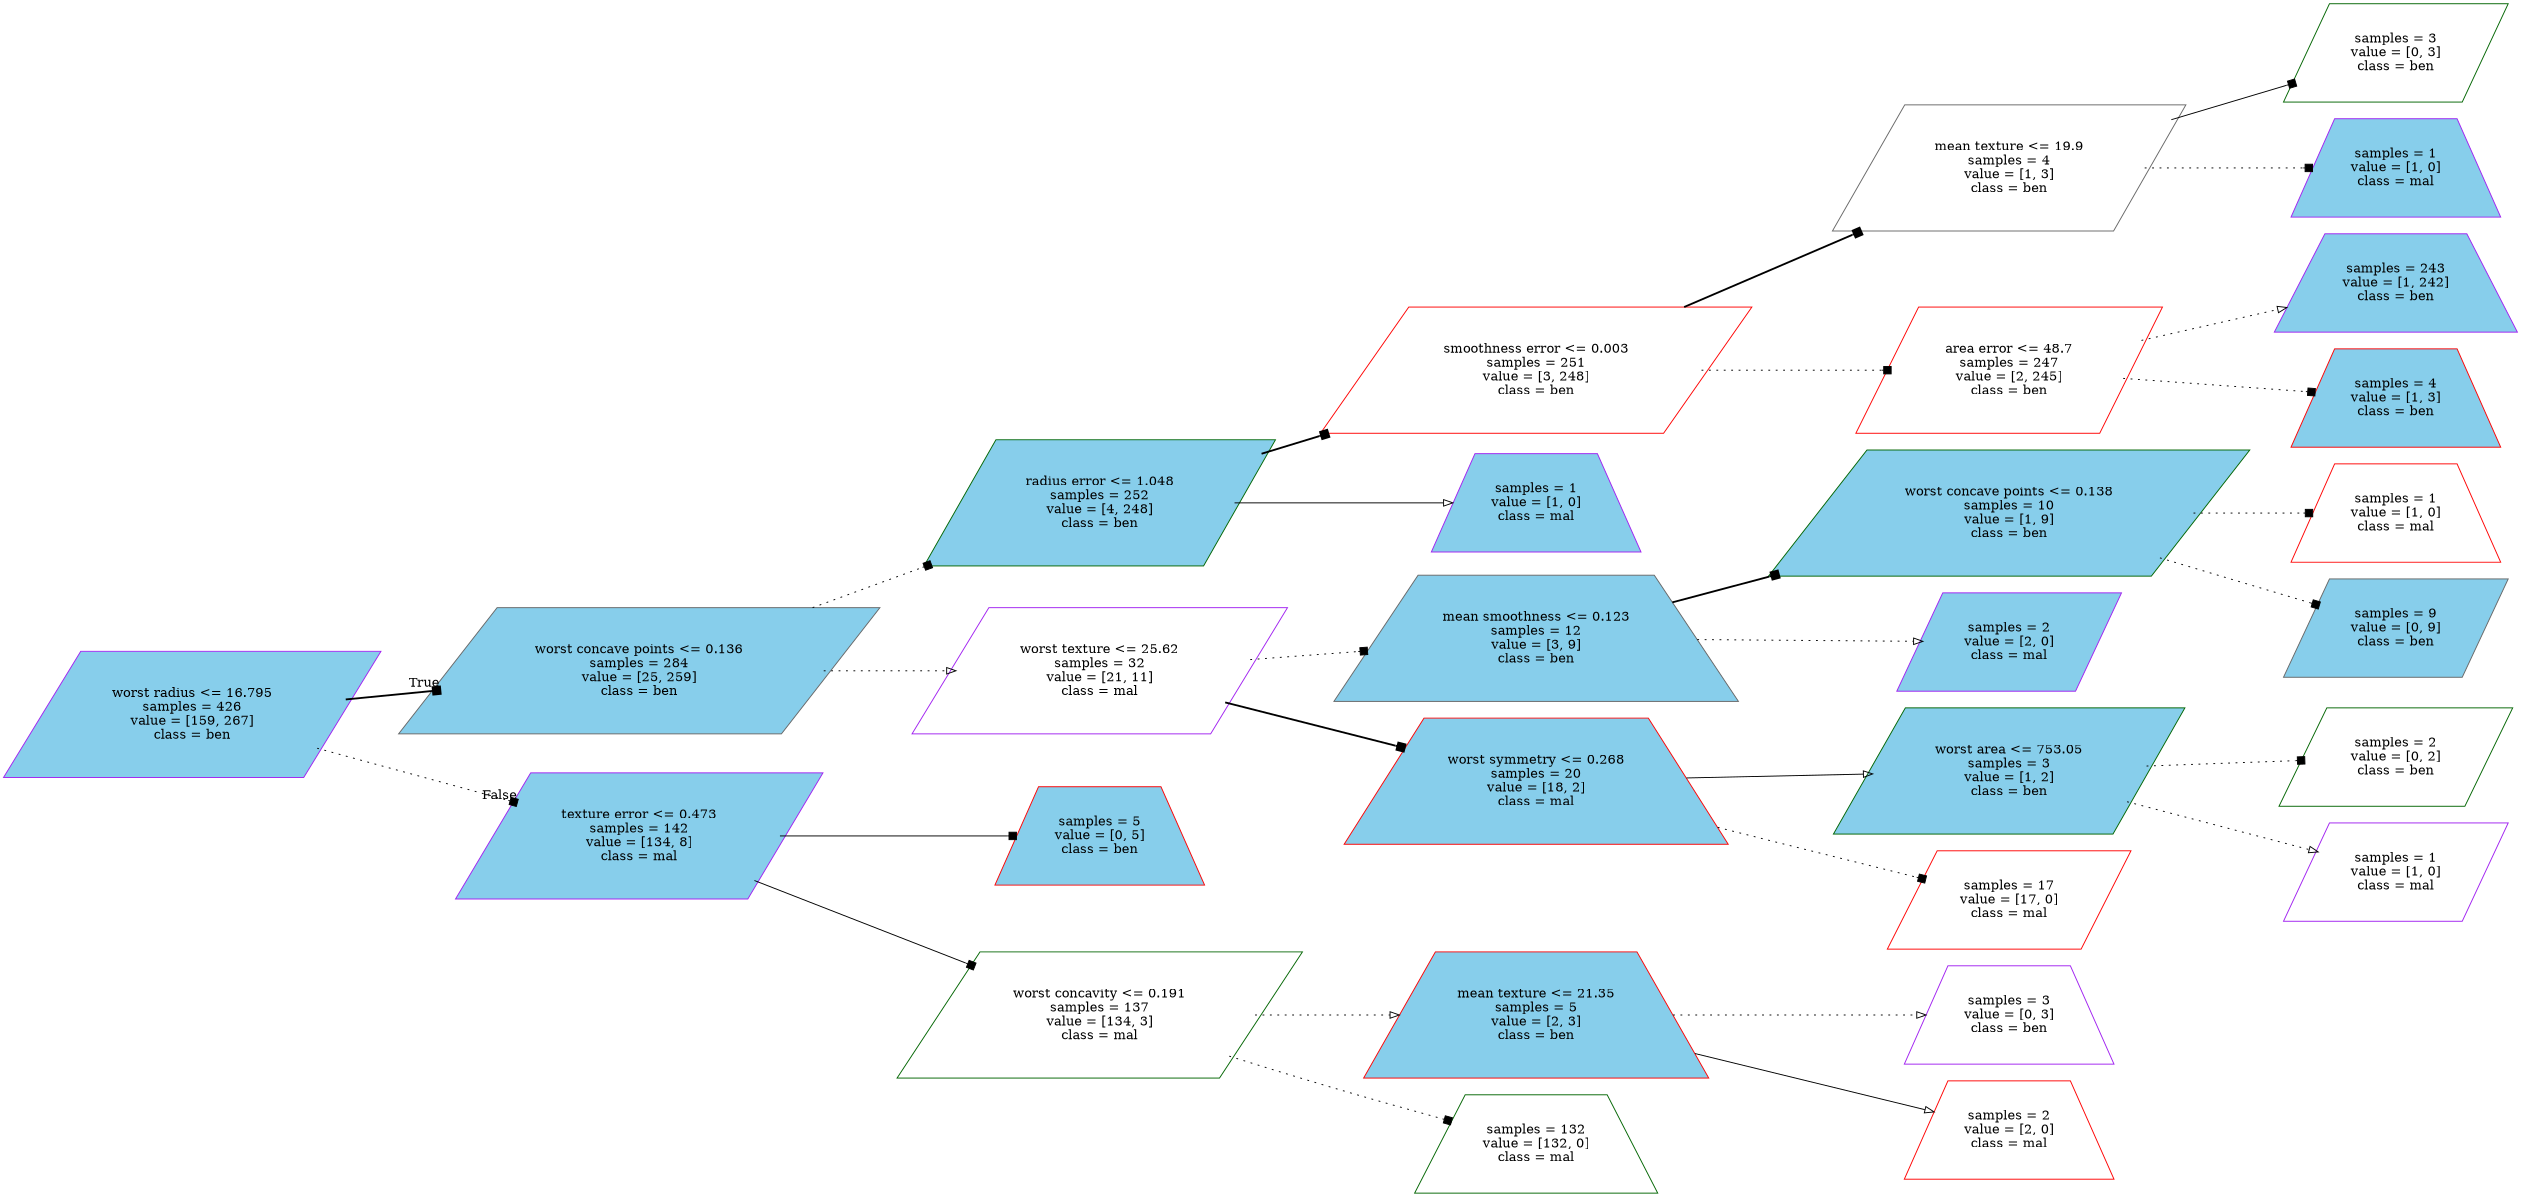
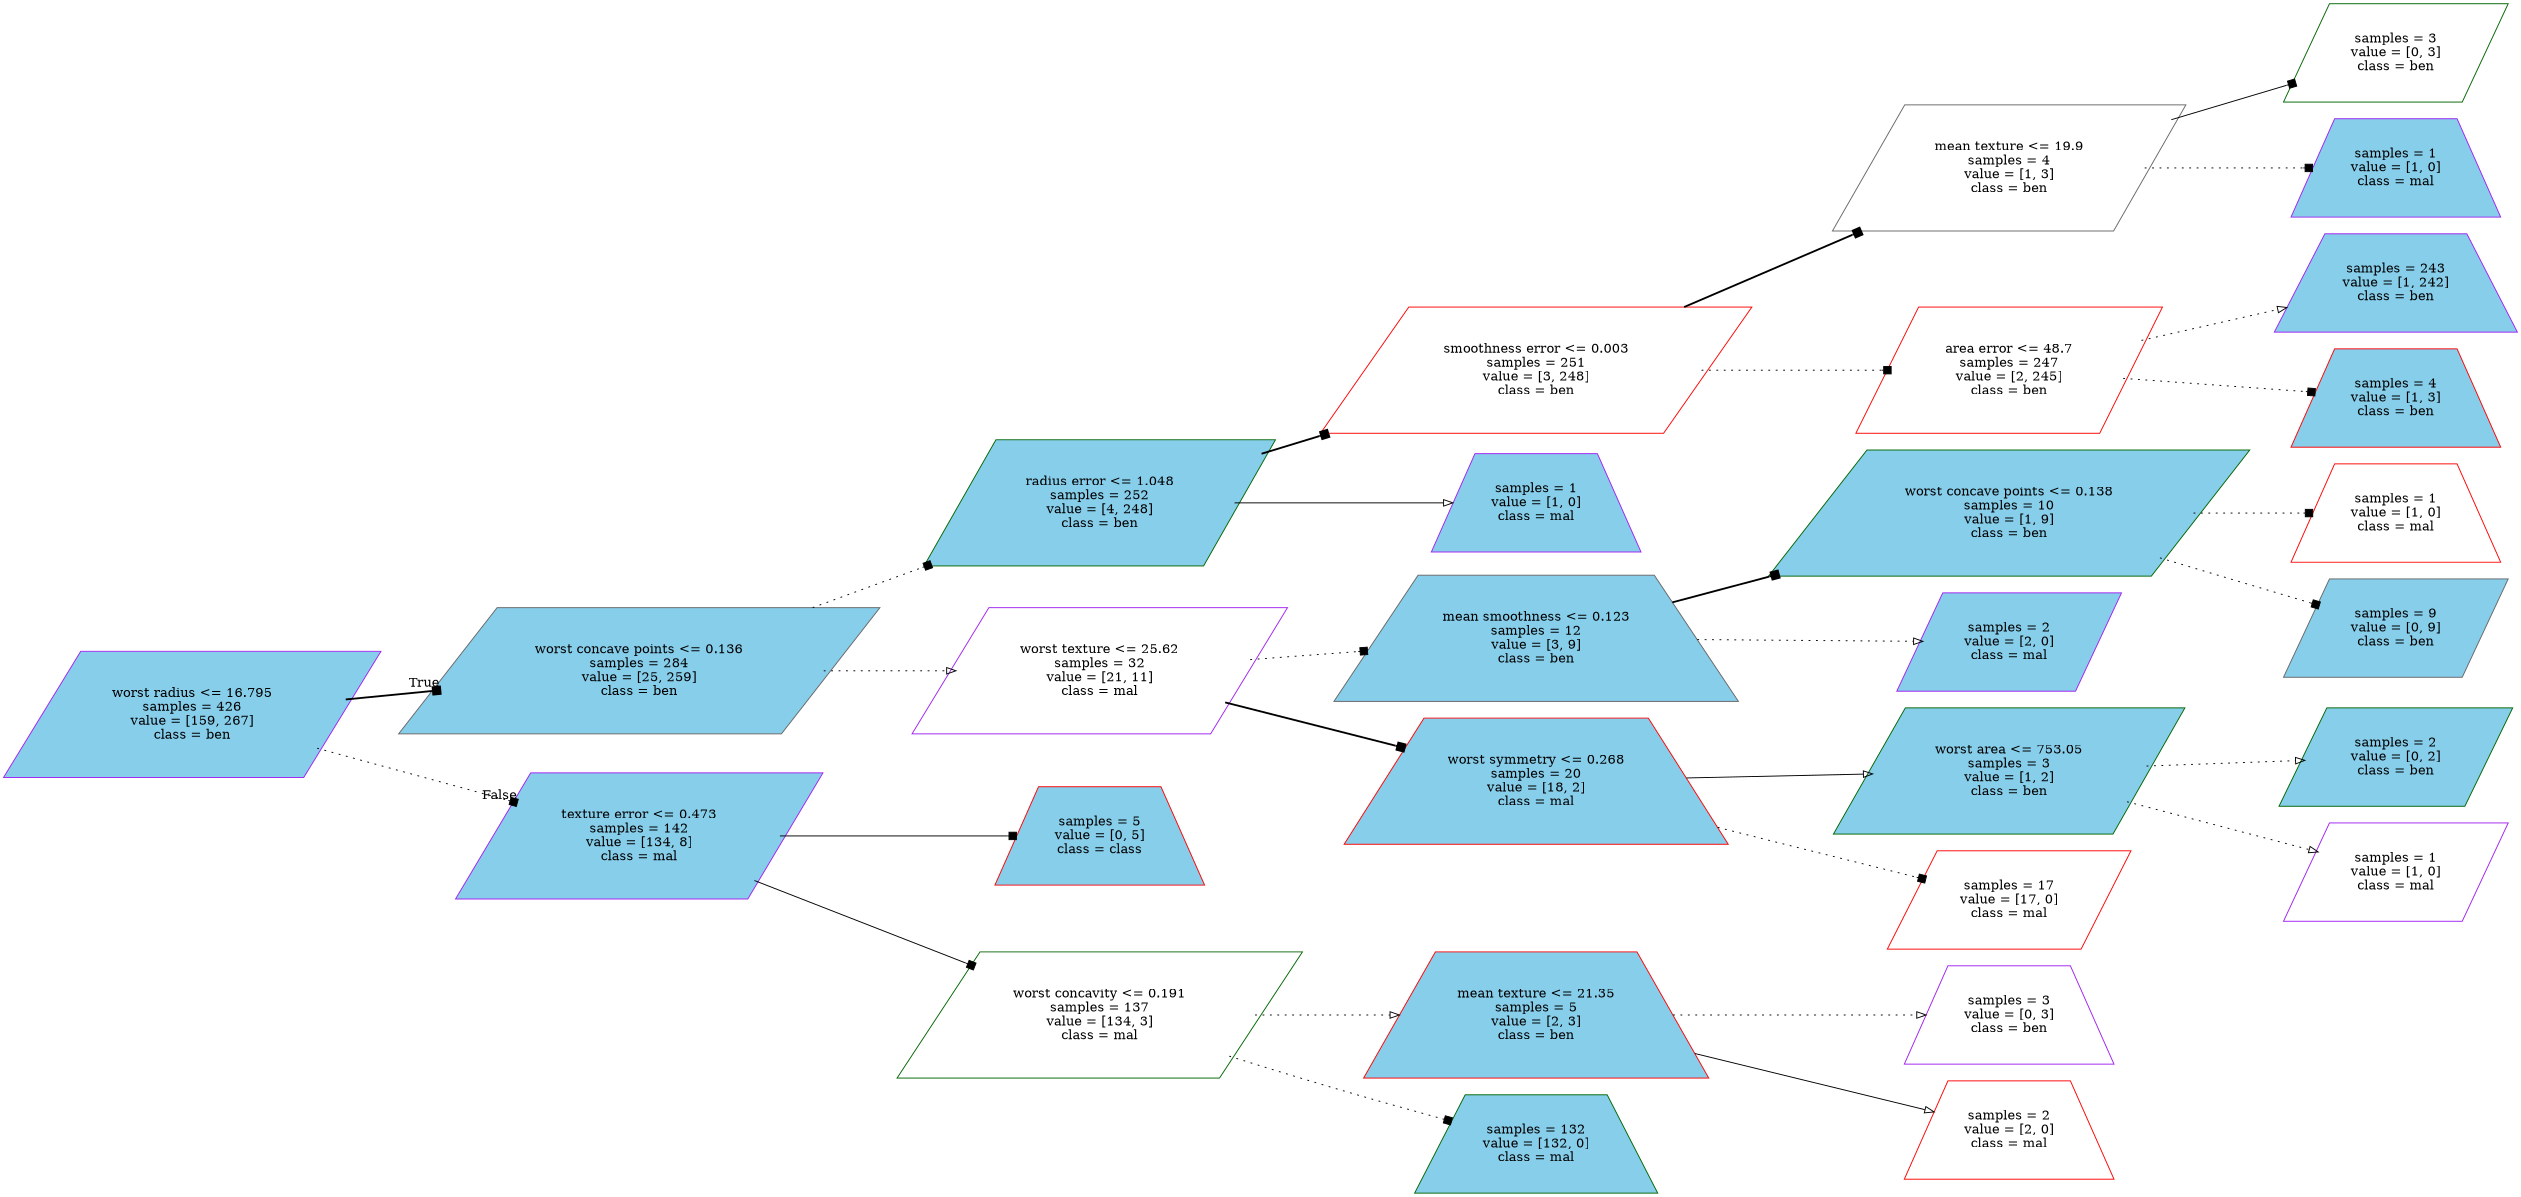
  digraph {
    rankdir=LR
    node [color=purple fillcolor=skyblue shape=parallelogram style=filled]
    edge [arrowhead=box style=dotted]
    n1 [label="worst radius <= 16.795\nsamples = 426\nvalue = [159, 267]\nclass = ben"]
    n2 [color=gray40 label="worst concave points <= 0.136\nsamples = 284\nvalue = [25, 259]\nclass = ben"]
    n3 [label="texture error <= 0.473\nsamples = 142\nvalue = [134, 8]\nclass = mal"]
    n4 [color=darkgreen label="radius error <= 1.048\nsamples = 252\nvalue = [4, 248]\nclass = ben"]
    n5 [fillcolor=white label="worst texture <= 25.62\nsamples = 32\nvalue = [21, 11]\nclass = mal"]
-   n6 [color=red label="samples = 5\nvalue = [0, 5]\nclass = ben" shape=trapezium]
+   n6 [color=red label="samples = 5\nvalue = [0, 5]\nclass = class" shape=trapezium]
    n7 [color=darkgreen fillcolor=white label="worst concavity <= 0.191\nsamples = 137\nvalue = [134, 3]\nclass = mal"]
    n8 [color=red fillcolor=white label="smoothness error <= 0.003\nsamples = 251\nvalue = [3, 248]\nclass = ben"]
    n9 [label="samples = 1\nvalue = [1, 0]\nclass = mal" shape=trapezium]
    n10 [color=gray40 label="mean smoothness <= 0.123\nsamples = 12\nvalue = [3, 9]\nclass = ben" shape=trapezium]
    n11 [color=red label="worst symmetry <= 0.268\nsamples = 20\nvalue = [18, 2]\nclass = mal" shape=trapezium]
    n12 [color=gray40 fillcolor=white label="mean texture <= 19.9\nsamples = 4\nvalue = [1, 3]\nclass = ben"]
    n13 [color=red fillcolor=white label="area error <= 48.7\nsamples = 247\nvalue = [2, 245]\nclass = ben"]
    n14 [color=darkgreen fillcolor=white label="samples = 3\nvalue = [0, 3]\nclass = ben"]
    n15 [label="samples = 1\nvalue = [1, 0]\nclass = mal" shape=trapezium]
    n16 [label="samples = 243\nvalue = [1, 242]\nclass = ben" shape=trapezium]
    n17 [color=red label="samples = 4\nvalue = [1, 3]\nclass = ben" shape=trapezium]
    n18 [color=darkgreen label="worst concave points <= 0.138\nsamples = 10\nvalue = [1, 9]\nclass = ben"]
    n19 [label="samples = 2\nvalue = [2, 0]\nclass = mal"]
    n20 [color=darkgreen label="worst area <= 753.05\nsamples = 3\nvalue = [1, 2]\nclass = ben"]
    n21 [color=red fillcolor=white label="samples = 17\nvalue = [17, 0]\nclass = mal"]
    n22 [color=red fillcolor=white label="samples = 1\nvalue = [1, 0]\nclass = mal" shape=trapezium]
    n23 [color=gray40 label="samples = 9\nvalue = [0, 9]\nclass = ben"]
-   n24 [color=darkgreen fillcolor=white label="samples = 2\nvalue = [0, 2]\nclass = ben"]
+   n24 [color=darkgreen label="samples = 2\nvalue = [0, 2]\nclass = ben"]
    n25 [fillcolor=white label="samples = 1\nvalue = [1, 0]\nclass = mal"]
    n26 [color=red label="mean texture <= 21.35\nsamples = 5\nvalue = [2, 3]\nclass = ben" shape=trapezium]
-   n27 [color=darkgreen fillcolor=white label="samples = 132\nvalue = [132, 0]\nclass = mal" shape=trapezium]
+   n27 [color=darkgreen label="samples = 132\nvalue = [132, 0]\nclass = mal" shape=trapezium]
    n28 [fillcolor=white label="samples = 3\nvalue = [0, 3]\nclass = ben" shape=trapezium]
    n29 [color=red fillcolor=white label="samples = 2\nvalue = [2, 0]\nclass = mal" shape=trapezium]
    n1 -> n2 [headlabel=True labelangle=45 labeldistance=2.5 style=bold]
    n1 -> n3 [headlabel=False labelangle=-45 labeldistance=2.5]
    n2 -> n4
    n2 -> n5 [arrowhead=onormal]
    n3 -> n6 [style=solid]
    n3 -> n7 [style=solid]
    n4 -> n8 [style=bold]
    n4 -> n9 [arrowhead=onormal style=solid]
    n5 -> n10
    n5 -> n11 [style=bold]
    n7 -> n26 [arrowhead=onormal]
    n7 -> n27
    n8 -> n12 [style=bold]
    n8 -> n13
    n10 -> n18 [style=bold]
    n10 -> n19 [arrowhead=onormal]
    n11 -> n20 [arrowhead=onormal style=solid]
    n11 -> n21
    n12 -> n14 [style=solid]
    n12 -> n15
    n13 -> n16 [arrowhead=onormal]
    n13 -> n17
    n18 -> n22
    n18 -> n23
-   n20 -> n24
+   n20 -> n24 [arrowhead=onormal]
    n20 -> n25 [arrowhead=onormal]
    n26 -> n28 [arrowhead=onormal]
    n26 -> n29 [arrowhead=onormal style=solid]
  }
